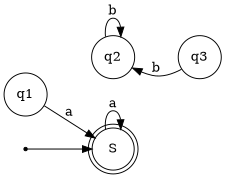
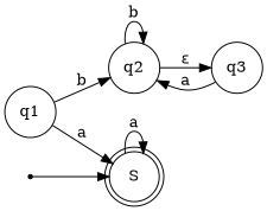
  digraph {
    rankdir=LR
    node [shape=circle]
    S [shape=doublecircle]
    q1
    q2
    qi [shape=point]
    q3
    S -> S [label=a]
    q1 -> S [label=a]
+   q1 -> q2 [label=b]
    q2 -> q2 [label=b]
+   q2 -> q3 [label="&epsilon;"]
    qi -> S
-   q3 -> q2 [label=b]
+   q3 -> q2 [label=a]
  }
